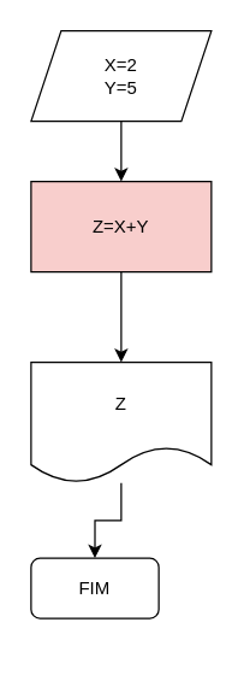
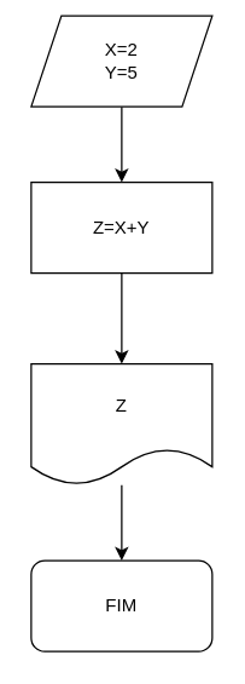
  <mxCell id="0" />
  <mxCell id="1" parent="0" />
  <mxCell id="2" value="" style="edgeStyle=orthogonalEdgeStyle;rounded=0;orthogonalLoop=1;jettySize=auto;html=1;" edge="1" parent="1" source="3" target="5"><mxGeometry relative="1" as="geometry" /></mxCell>
- <mxCell id="3" value="X=2&lt;br&gt;Y=5" style="shape=parallelogram;perimeter=parallelogramPerimeter;whiteSpace=wrap;html=1;fixedSize=1;" vertex="1" parent="1"><mxGeometry x="20" y="20" width="120" height="60" as="geometry" /></mxCell>
+ <mxCell id="3" value="X=2&lt;br&gt;Y=5" style="shape=parallelogram;perimeter=parallelogramPerimeter;whiteSpace=wrap;html=1;fixedSize=1;" vertex="1" parent="1"><mxGeometry x="20" y="10" width="120" height="60" as="geometry" /></mxCell>
  <mxCell id="4" value="" style="edgeStyle=orthogonalEdgeStyle;rounded=0;orthogonalLoop=1;jettySize=auto;html=1;" edge="1" parent="1" source="5" target="7"><mxGeometry relative="1" as="geometry" /></mxCell>
- <mxCell id="5" value="Z=X+Y" style="rounded=0;whiteSpace=wrap;html=1;fillColor=#f8cecc;" vertex="1" parent="1"><mxGeometry x="20" y="120" width="120" height="60" as="geometry" /></mxCell>
+ <mxCell id="5" value="Z=X+Y" style="rounded=0;whiteSpace=wrap;html=1;" vertex="1" parent="1"><mxGeometry x="20" y="120" width="120" height="60" as="geometry" /></mxCell>
  <mxCell id="6" value="" style="edgeStyle=orthogonalEdgeStyle;rounded=0;orthogonalLoop=1;jettySize=auto;html=1;" edge="1" parent="1" source="7" target="8"><mxGeometry relative="1" as="geometry" /></mxCell>
  <mxCell id="7" value="Z" style="shape=document;whiteSpace=wrap;html=1;boundedLbl=1;" vertex="1" parent="1"><mxGeometry x="20" y="240" width="120" height="80" as="geometry" /></mxCell>
- <mxCell id="8" value="FIM" style="rounded=1;whiteSpace=wrap;html=1;" vertex="1" parent="1"><mxGeometry x="20" y="370" width="85" height="40" as="geometry" /></mxCell>
+ <mxCell id="8" value="FIM" style="rounded=1;whiteSpace=wrap;html=1;" vertex="1" parent="1"><mxGeometry x="20" y="370" width="120" height="60" as="geometry" /></mxCell>
